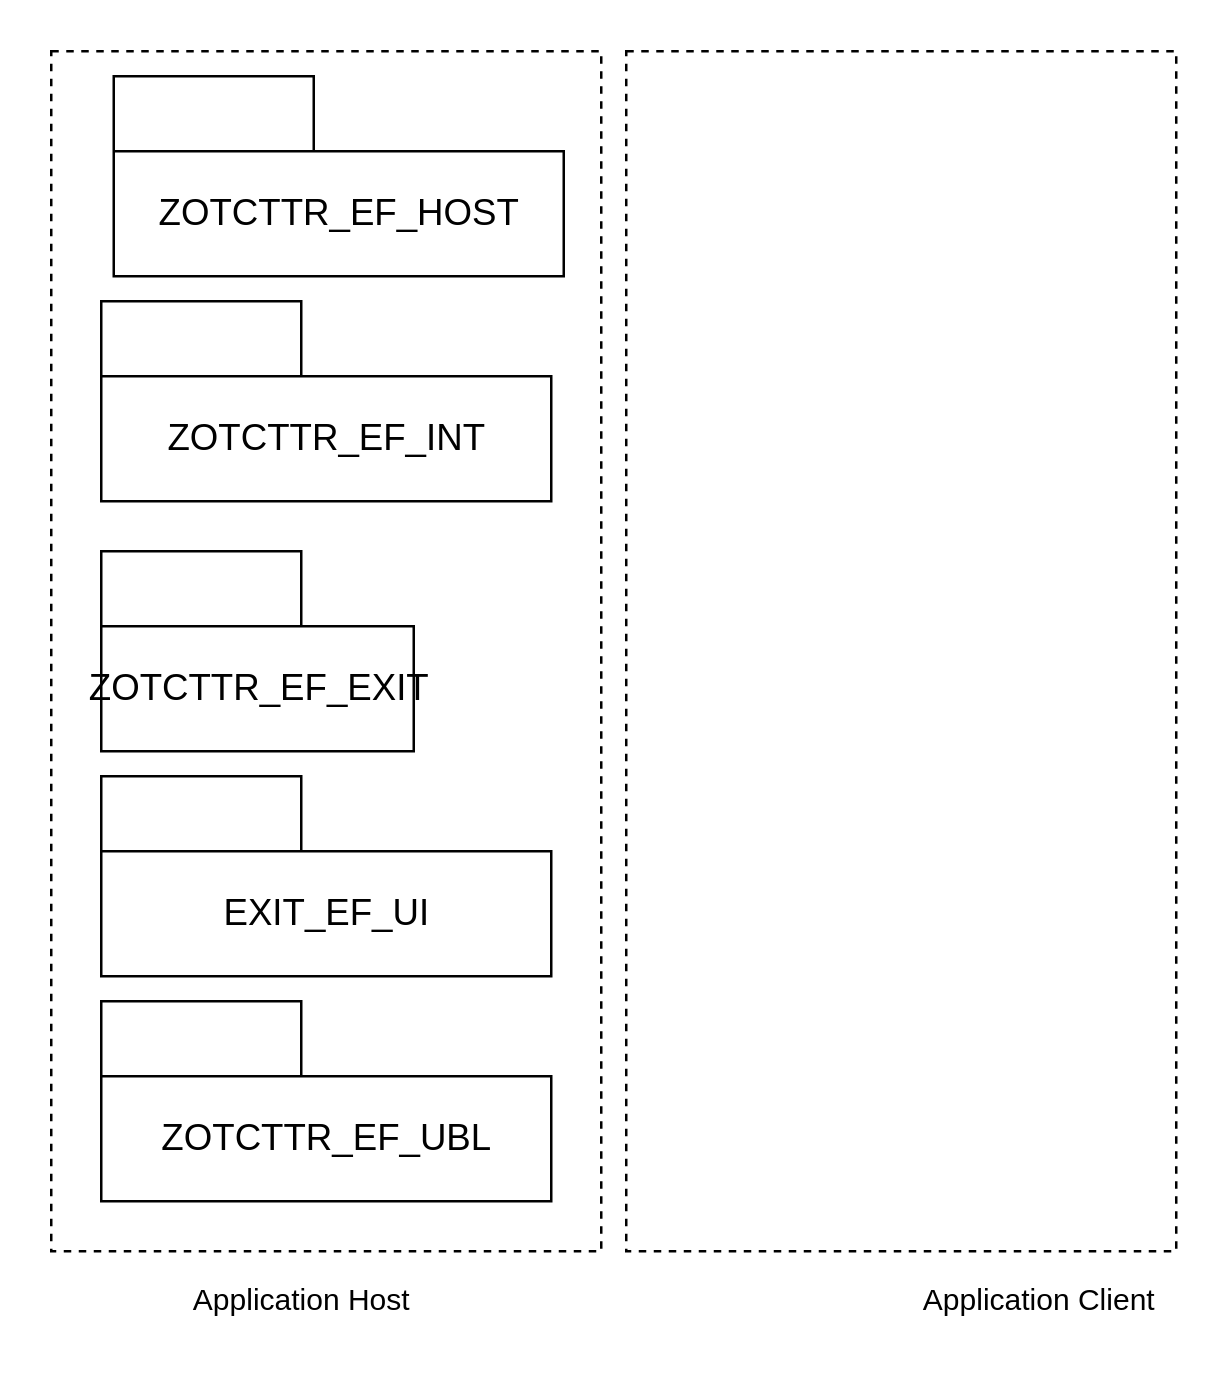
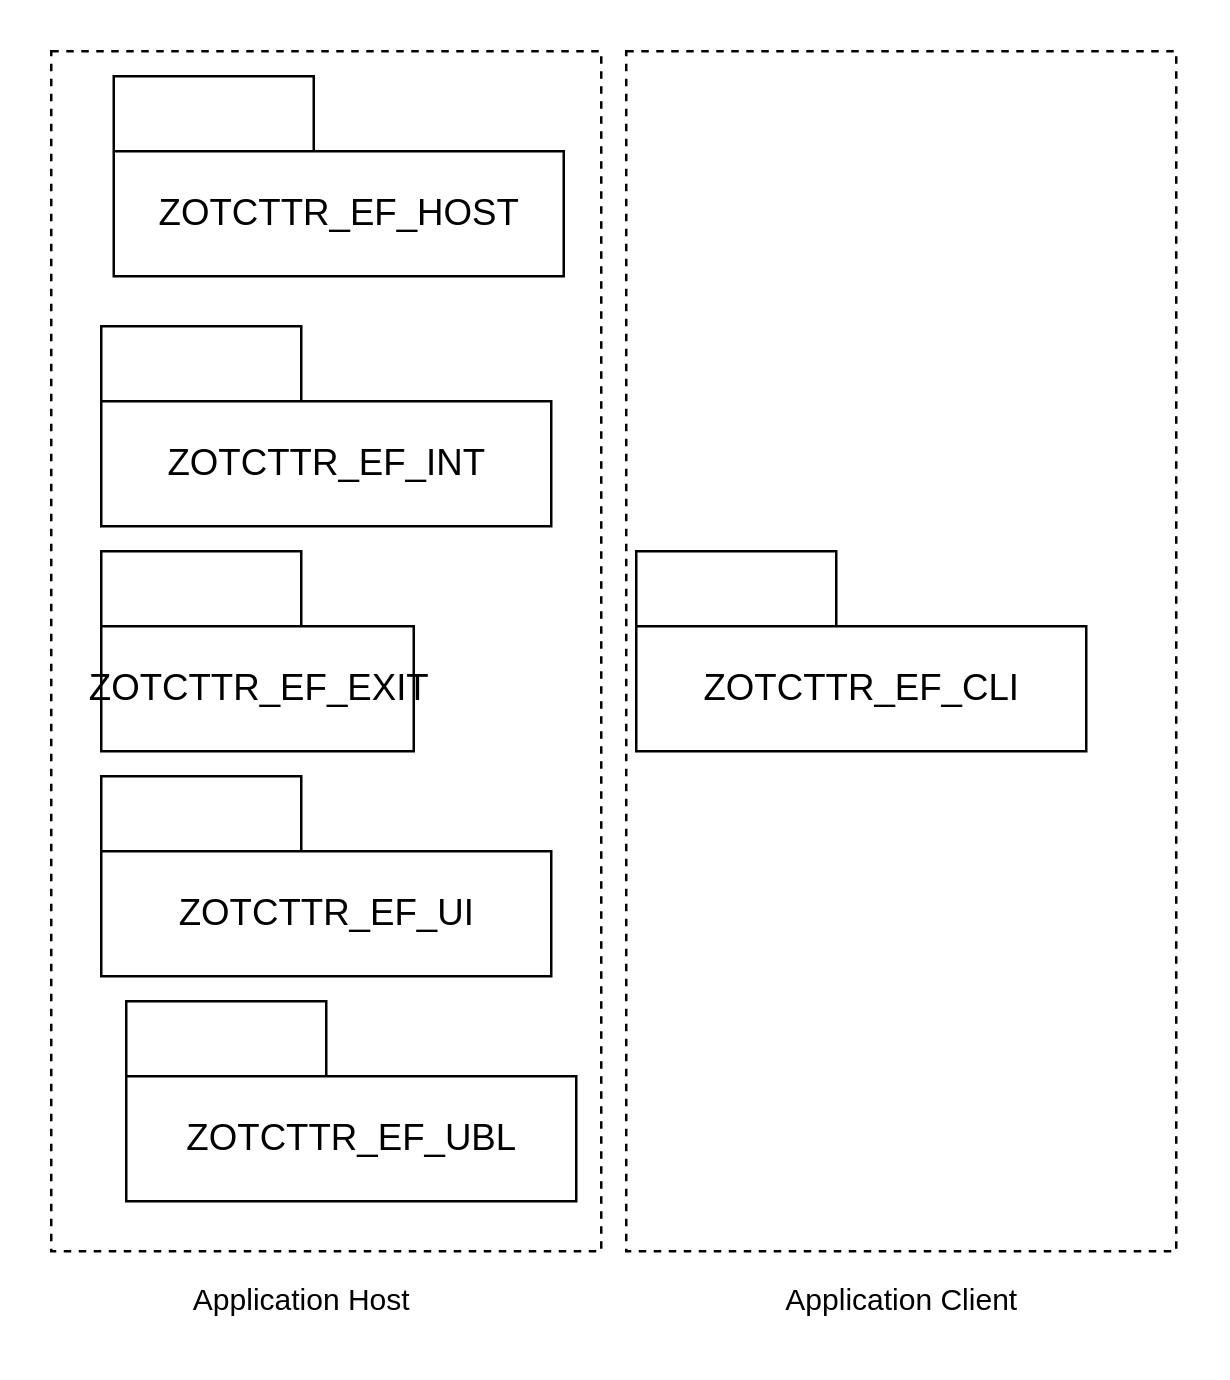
  <mxCell id="0" />
  <mxCell id="1" parent="0" />
  <mxCell id="2" value="&lt;span style=&quot;font-weight: normal&quot; id=&quot;docs-internal-guid-535dba9d-7fff-1fb5-0381-4eaca2e09605&quot;&gt;&lt;span style=&quot;font-size: 11pt ; font-family: &amp;#34;arial&amp;#34; ; background-color: transparent ; vertical-align: baseline&quot;&gt;ZOTCTTR_EF_HOST&lt;/span&gt;&lt;/span&gt;" style="shape=folder;fontStyle=1;tabWidth=80;tabHeight=30;tabPosition=left;html=1;boundedLbl=1;" parent="1" vertex="1"><mxGeometry x="45" y="30" width="180" height="80" as="geometry" /></mxCell>
- <mxCell id="4" value="&lt;span style=&quot;font-weight: normal&quot; id=&quot;docs-internal-guid-da99885d-7fff-987c-7553-67856294e0d7&quot;&gt;&lt;span style=&quot;font-size: 11pt ; font-family: &amp;#34;arial&amp;#34; ; background-color: transparent ; vertical-align: baseline&quot;&gt;EXIT_EF_UI&lt;/span&gt;&lt;/span&gt;" style="shape=folder;fontStyle=1;tabWidth=80;tabHeight=30;tabPosition=left;html=1;boundedLbl=1;" parent="1" vertex="1"><mxGeometry x="40" y="310" width="180" height="80" as="geometry" /></mxCell>
- <mxCell id="5" value="&lt;span style=&quot;font-weight: normal&quot; id=&quot;docs-internal-guid-c669e6a0-7fff-0844-f2a3-388cba7aa70f&quot;&gt;&lt;span style=&quot;font-size: 11pt ; font-family: &amp;#34;arial&amp;#34; ; background-color: transparent ; vertical-align: baseline&quot;&gt;ZOTCTTR_EF_INT&lt;/span&gt;&lt;/span&gt;" style="shape=folder;fontStyle=1;tabWidth=80;tabHeight=30;tabPosition=left;html=1;boundedLbl=1;" parent="1" vertex="1"><mxGeometry x="40" y="120" width="180" height="80" as="geometry" /></mxCell>
- <mxCell id="6" value="&lt;span style=&quot;font-weight: normal&quot; id=&quot;docs-internal-guid-4726d568-7fff-1a9d-9484-a93157d31646&quot;&gt;&lt;span style=&quot;font-size: 11pt ; font-family: &amp;#34;arial&amp;#34; ; background-color: transparent ; vertical-align: baseline&quot;&gt;ZOTCTTR_EF_UBL&lt;/span&gt;&lt;/span&gt;" style="shape=folder;fontStyle=1;tabWidth=80;tabHeight=30;tabPosition=left;html=1;boundedLbl=1;" parent="1" vertex="1"><mxGeometry x="40" y="400" width="180" height="80" as="geometry" /></mxCell>
+ <mxCell id="3" value="&lt;span style=&quot;font-weight: normal&quot; id=&quot;docs-internal-guid-4117a699-7fff-567d-a252-870f1fad6d7d&quot;&gt;&lt;span style=&quot;font-size: 11pt ; font-family: &amp;#34;arial&amp;#34; ; background-color: transparent ; vertical-align: baseline&quot;&gt;ZOTCTTR_EF_CLI&lt;/span&gt;&lt;/span&gt;" style="shape=folder;fontStyle=1;tabWidth=80;tabHeight=30;tabPosition=left;html=1;boundedLbl=1;" parent="1" vertex="1"><mxGeometry x="254" y="220" width="180" height="80" as="geometry" /></mxCell>
+ <mxCell id="4" value="&lt;span style=&quot;font-weight: normal&quot; id=&quot;docs-internal-guid-da99885d-7fff-987c-7553-67856294e0d7&quot;&gt;&lt;span style=&quot;font-size: 11pt ; font-family: &amp;#34;arial&amp;#34; ; background-color: transparent ; vertical-align: baseline&quot;&gt;ZOTCTTR_EF_UI&lt;/span&gt;&lt;/span&gt;" style="shape=folder;fontStyle=1;tabWidth=80;tabHeight=30;tabPosition=left;html=1;boundedLbl=1;" parent="1" vertex="1"><mxGeometry x="40" y="310" width="180" height="80" as="geometry" /></mxCell>
+ <mxCell id="5" value="&lt;span style=&quot;font-weight: normal&quot; id=&quot;docs-internal-guid-c669e6a0-7fff-0844-f2a3-388cba7aa70f&quot;&gt;&lt;span style=&quot;font-size: 11pt ; font-family: &amp;#34;arial&amp;#34; ; background-color: transparent ; vertical-align: baseline&quot;&gt;ZOTCTTR_EF_INT&lt;/span&gt;&lt;/span&gt;" style="shape=folder;fontStyle=1;tabWidth=80;tabHeight=30;tabPosition=left;html=1;boundedLbl=1;" parent="1" vertex="1"><mxGeometry x="40" y="130" width="180" height="80" as="geometry" /></mxCell>
+ <mxCell id="6" value="&lt;span style=&quot;font-weight: normal&quot; id=&quot;docs-internal-guid-4726d568-7fff-1a9d-9484-a93157d31646&quot;&gt;&lt;span style=&quot;font-size: 11pt ; font-family: &amp;#34;arial&amp;#34; ; background-color: transparent ; vertical-align: baseline&quot;&gt;ZOTCTTR_EF_UBL&lt;/span&gt;&lt;/span&gt;" style="shape=folder;fontStyle=1;tabWidth=80;tabHeight=30;tabPosition=left;html=1;boundedLbl=1;" parent="1" vertex="1"><mxGeometry x="50" y="400" width="180" height="80" as="geometry" /></mxCell>
  <mxCell id="7" value="&lt;span style=&quot;font-weight: normal&quot; id=&quot;docs-internal-guid-6a3e247a-7fff-2781-e5dd-d43059c0f4ae&quot;&gt;&lt;span style=&quot;font-size: 11pt ; font-family: &amp;#34;arial&amp;#34; ; background-color: transparent ; vertical-align: baseline&quot;&gt;ZOTCTTR_EF_EXIT&lt;/span&gt;&lt;/span&gt;" style="shape=folder;fontStyle=1;tabWidth=80;tabHeight=30;tabPosition=left;html=1;boundedLbl=1;" parent="1" vertex="1"><mxGeometry x="40" y="220" width="125" height="80" as="geometry" /></mxCell>
  <mxCell id="8" value="" style="rounded=0;whiteSpace=wrap;html=1;dashed=1;fillColor=none;" parent="1" vertex="1"><mxGeometry x="20" y="20" width="220" height="480" as="geometry" /></mxCell>
  <mxCell id="9" value="" style="rounded=0;whiteSpace=wrap;html=1;dashed=1;fillColor=none;" parent="1" vertex="1"><mxGeometry x="250" y="20" width="220" height="480" as="geometry" /></mxCell>
  <mxCell id="10" value="Application Host" style="text;html=1;align=center;verticalAlign=middle;resizable=0;points=[];autosize=1;" parent="1" vertex="1"><mxGeometry x="70" y="510" width="100" height="20" as="geometry" /></mxCell>
- <mxCell id="11" value="Application Client" style="text;html=1;align=center;verticalAlign=middle;resizable=0;points=[];autosize=1;" parent="1" vertex="1"><mxGeometry x="360" y="510" width="110" height="20" as="geometry" /></mxCell>
+ <mxCell id="11" value="Application Client" style="text;html=1;align=center;verticalAlign=middle;resizable=0;points=[];autosize=1;" parent="1" vertex="1"><mxGeometry x="305" y="510" width="110" height="20" as="geometry" /></mxCell>
